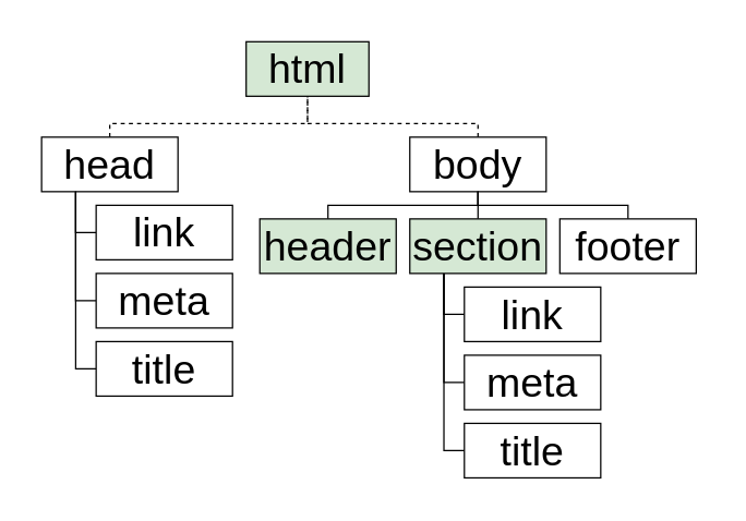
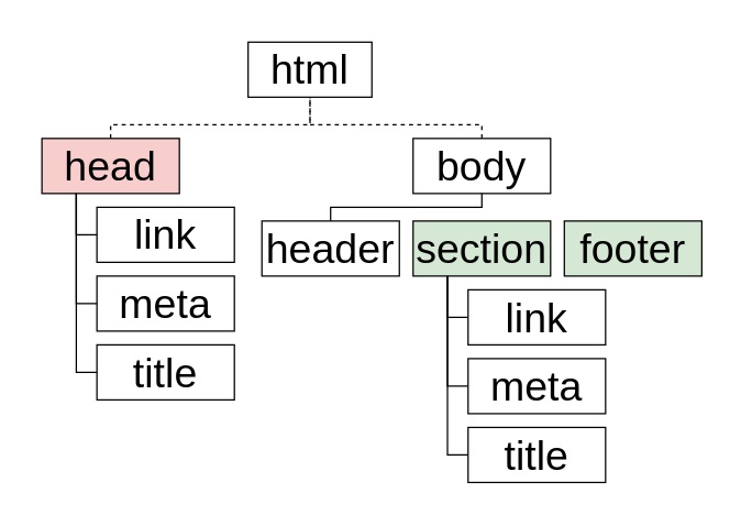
  <mxCell id="0" />
  <mxCell id="1" parent="0" />
  <mxCell id="2" value="" style="whiteSpace=wrap;html=1;fillColor=none;strokeColor=none;" vertex="1" parent="1"><mxGeometry x="20" y="20" width="505" height="340" as="geometry" /></mxCell>
- <mxCell id="3" value="html" style="whiteSpace=wrap;html=1;fontSize=30;rotation=0;fillColor=#d5e8d4;" vertex="1" parent="1"><mxGeometry x="180" y="30" width="90" height="40" as="geometry" /></mxCell>
+ <mxCell id="3" value="html" style="whiteSpace=wrap;html=1;fontSize=30;rotation=0;" vertex="1" parent="1"><mxGeometry x="180" y="30" width="90" height="40" as="geometry" /></mxCell>
  <mxCell id="4" style="edgeStyle=none;html=1;exitX=0.5;exitY=0;exitDx=0;exitDy=0;entryX=0.5;entryY=1;entryDx=0;entryDy=0;endArrow=none;endFill=0;rounded=0;fontSize=30;dashed=1;" edge="1" parent="1" source="6" target="3"><mxGeometry relative="1" as="geometry"><Array as="points"><mxPoint x="80" y="90" /><mxPoint x="225" y="90" /></Array></mxGeometry></mxCell>
  <mxCell id="5" style="edgeStyle=none;rounded=0;html=1;exitX=0.25;exitY=1;exitDx=0;exitDy=0;entryX=0;entryY=0.5;entryDx=0;entryDy=0;endArrow=none;endFill=0;fontSize=30;" edge="1" parent="1" source="6" target="9"><mxGeometry relative="1" as="geometry"><Array as="points"><mxPoint x="55" y="170" /></Array></mxGeometry></mxCell>
- <mxCell id="6" value="head" style="whiteSpace=wrap;html=1;fontSize=30;rotation=0;" vertex="1" parent="1"><mxGeometry x="30" y="100" width="100" height="40" as="geometry" /></mxCell>
+ <mxCell id="6" value="head" style="whiteSpace=wrap;html=1;fontSize=30;rotation=0;fillColor=#f8cecc;" vertex="1" parent="1"><mxGeometry x="30" y="100" width="100" height="40" as="geometry" /></mxCell>
  <mxCell id="7" style="edgeStyle=none;rounded=0;html=1;exitX=0.5;exitY=0;exitDx=0;exitDy=0;entryX=0.5;entryY=1;entryDx=0;entryDy=0;endArrow=none;endFill=0;fontSize=30;dashed=1;" edge="1" parent="1" source="8" target="3"><mxGeometry relative="1" as="geometry"><Array as="points"><mxPoint x="350" y="90" /><mxPoint x="225" y="90" /></Array></mxGeometry></mxCell>
  <mxCell id="8" value="body" style="whiteSpace=wrap;html=1;fontSize=30;rotation=0;" vertex="1" parent="1"><mxGeometry x="300" y="100" width="100" height="40" as="geometry" /></mxCell>
  <mxCell id="9" value="link" style="whiteSpace=wrap;html=1;fontSize=30;rotation=0;" vertex="1" parent="1"><mxGeometry x="70" y="150" width="100" height="40" as="geometry" /></mxCell>
  <mxCell id="10" style="edgeStyle=none;rounded=0;html=1;exitX=0;exitY=0.5;exitDx=0;exitDy=0;entryX=0.25;entryY=1;entryDx=0;entryDy=0;endArrow=none;endFill=0;fontSize=30;" edge="1" parent="1" source="11" target="6"><mxGeometry relative="1" as="geometry"><Array as="points"><mxPoint x="55" y="220" /></Array></mxGeometry></mxCell>
  <mxCell id="11" value="meta" style="whiteSpace=wrap;html=1;fontSize=30;rotation=0;" vertex="1" parent="1"><mxGeometry x="70" y="200" width="100" height="40" as="geometry" /></mxCell>
  <mxCell id="12" style="edgeStyle=none;rounded=0;html=1;exitX=0;exitY=0.5;exitDx=0;exitDy=0;endArrow=none;endFill=0;entryX=0.25;entryY=1;entryDx=0;entryDy=0;fontSize=30;" edge="1" parent="1" source="13" target="6"><mxGeometry relative="1" as="geometry"><mxPoint x="50" y="130" as="targetPoint" /><Array as="points"><mxPoint x="55" y="270" /></Array></mxGeometry></mxCell>
  <mxCell id="13" value="title" style="whiteSpace=wrap;html=1;fontSize=30;rotation=0;" vertex="1" parent="1"><mxGeometry x="70" y="250" width="100" height="40" as="geometry" /></mxCell>
  <mxCell id="14" style="edgeStyle=none;rounded=0;html=1;exitX=0.5;exitY=0;exitDx=0;exitDy=0;fontSize=30;endArrow=none;endFill=0;" edge="1" parent="1" source="15"><mxGeometry relative="1" as="geometry"><mxPoint x="350" y="140" as="targetPoint" /><Array as="points"><mxPoint x="240" y="150" /><mxPoint x="350" y="150" /></Array></mxGeometry></mxCell>
- <mxCell id="15" value="header" style="whiteSpace=wrap;html=1;fontSize=30;rotation=0;fillColor=#d5e8d4;" vertex="1" parent="1"><mxGeometry x="190" y="160" width="100" height="40" as="geometry" /></mxCell>
- <mxCell id="16" style="edgeStyle=none;rounded=0;html=1;exitX=0.5;exitY=0;exitDx=0;exitDy=0;entryX=0.5;entryY=1;entryDx=0;entryDy=0;endArrow=none;endFill=0;fontSize=30;" edge="1" parent="1" source="18" target="8"><mxGeometry relative="1" as="geometry" /></mxCell>
+ <mxCell id="15" value="header" style="whiteSpace=wrap;html=1;fontSize=30;rotation=0;" vertex="1" parent="1"><mxGeometry x="190" y="160" width="100" height="40" as="geometry" /></mxCell>
  <mxCell id="17" style="edgeStyle=none;rounded=0;html=1;exitX=0.25;exitY=1;exitDx=0;exitDy=0;entryX=0;entryY=0.5;entryDx=0;entryDy=0;fontSize=30;endArrow=none;endFill=0;" edge="1" parent="1" source="18" target="21"><mxGeometry relative="1" as="geometry"><Array as="points"><mxPoint x="325" y="230" /></Array></mxGeometry></mxCell>
  <mxCell id="18" value="section" style="whiteSpace=wrap;html=1;fontSize=30;rotation=0;fillColor=#d5e8d4;" vertex="1" parent="1"><mxGeometry x="300" y="160" width="100" height="40" as="geometry" /></mxCell>
- <mxCell id="19" style="edgeStyle=none;rounded=0;html=1;exitX=0.5;exitY=0;exitDx=0;exitDy=0;entryX=0.5;entryY=1;entryDx=0;entryDy=0;fontSize=30;endArrow=none;endFill=0;" edge="1" parent="1" source="20" target="8"><mxGeometry relative="1" as="geometry"><Array as="points"><mxPoint x="460" y="150" /><mxPoint x="350" y="150" /></Array></mxGeometry></mxCell>
- <mxCell id="20" value="footer" style="whiteSpace=wrap;html=1;fontSize=30;rotation=0;" vertex="1" parent="1"><mxGeometry x="410" y="160" width="100" height="40" as="geometry" /></mxCell>
+ <mxCell id="20" value="footer" style="whiteSpace=wrap;html=1;fontSize=30;rotation=0;fillColor=#d5e8d4;" vertex="1" parent="1"><mxGeometry x="410" y="160" width="100" height="40" as="geometry" /></mxCell>
  <mxCell id="21" value="link" style="whiteSpace=wrap;html=1;fontSize=30;rotation=0;" vertex="1" parent="1"><mxGeometry x="340" y="210" width="100" height="40" as="geometry" /></mxCell>
  <mxCell id="22" style="edgeStyle=none;rounded=0;html=1;exitX=0;exitY=0.5;exitDx=0;exitDy=0;entryX=0.25;entryY=1;entryDx=0;entryDy=0;fontSize=30;endArrow=none;endFill=0;" edge="1" parent="1" source="23" target="18"><mxGeometry relative="1" as="geometry"><Array as="points"><mxPoint x="325" y="280" /></Array></mxGeometry></mxCell>
  <mxCell id="23" value="meta" style="whiteSpace=wrap;html=1;fontSize=30;rotation=0;" vertex="1" parent="1"><mxGeometry x="340" y="260" width="100" height="40" as="geometry" /></mxCell>
  <mxCell id="24" style="edgeStyle=none;rounded=0;html=1;exitX=0;exitY=0.5;exitDx=0;exitDy=0;entryX=0.25;entryY=1;entryDx=0;entryDy=0;fontSize=30;endArrow=none;endFill=0;" edge="1" parent="1" source="25" target="18"><mxGeometry relative="1" as="geometry"><Array as="points"><mxPoint x="325" y="330" /></Array></mxGeometry></mxCell>
  <mxCell id="25" value="title" style="whiteSpace=wrap;html=1;fontSize=30;rotation=0;" vertex="1" parent="1"><mxGeometry x="340" y="310" width="100" height="40" as="geometry" /></mxCell>
